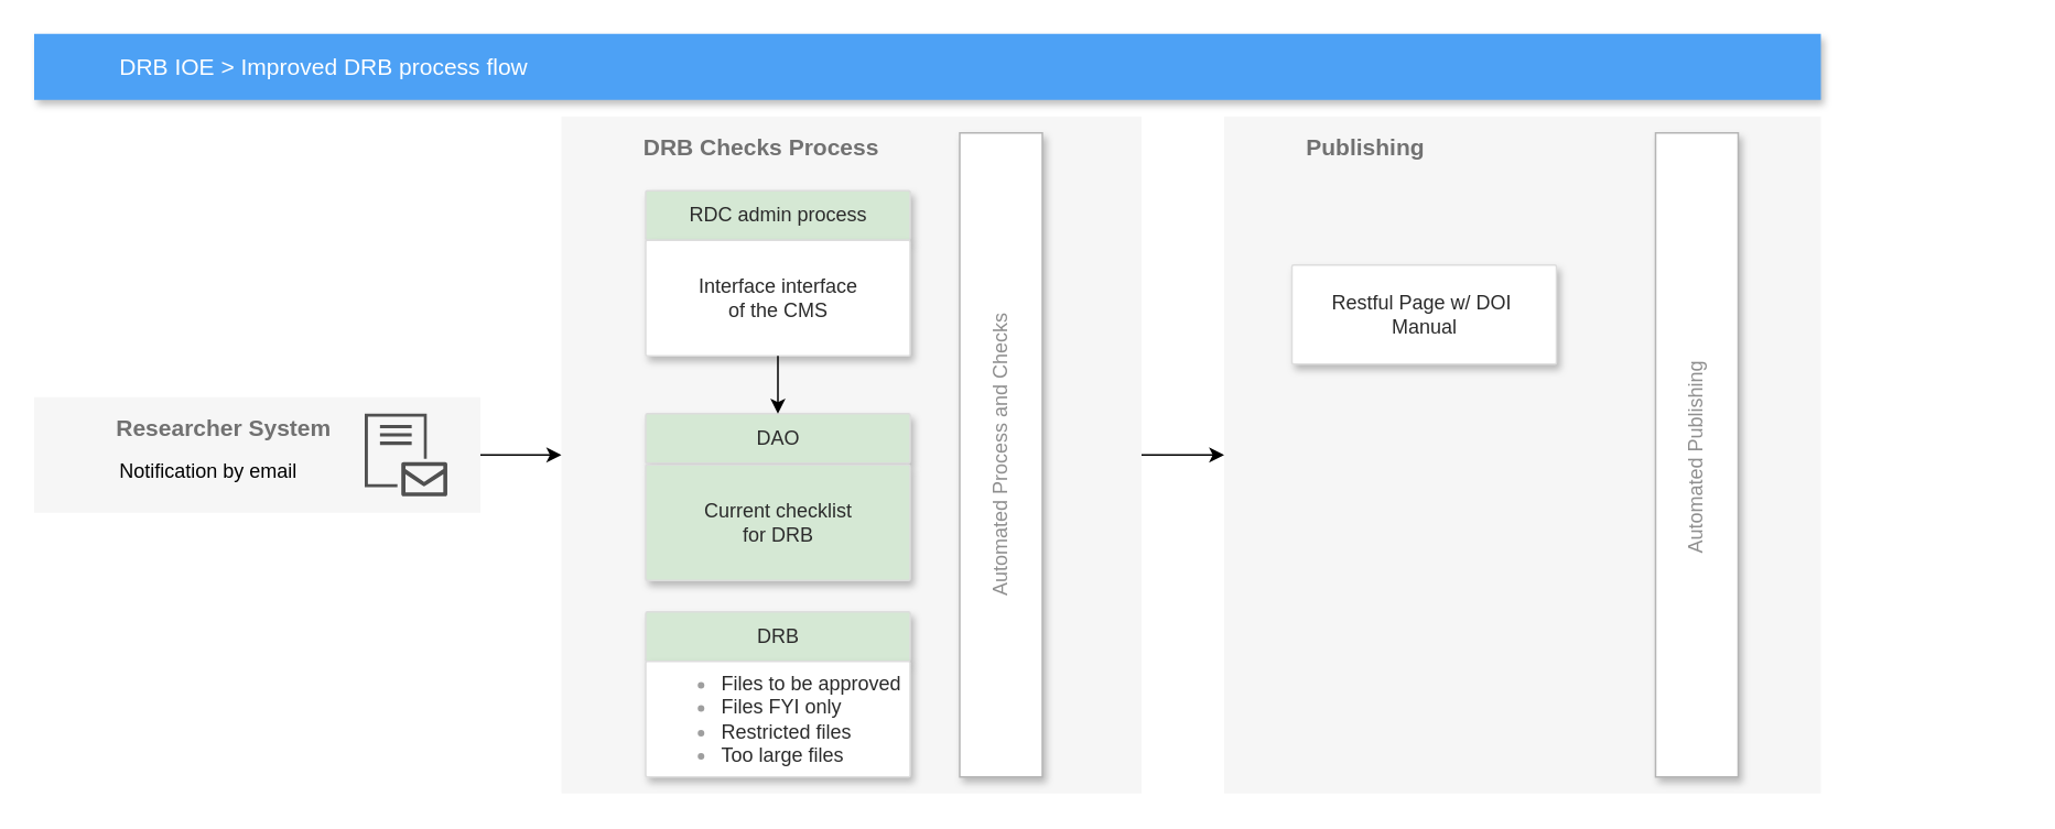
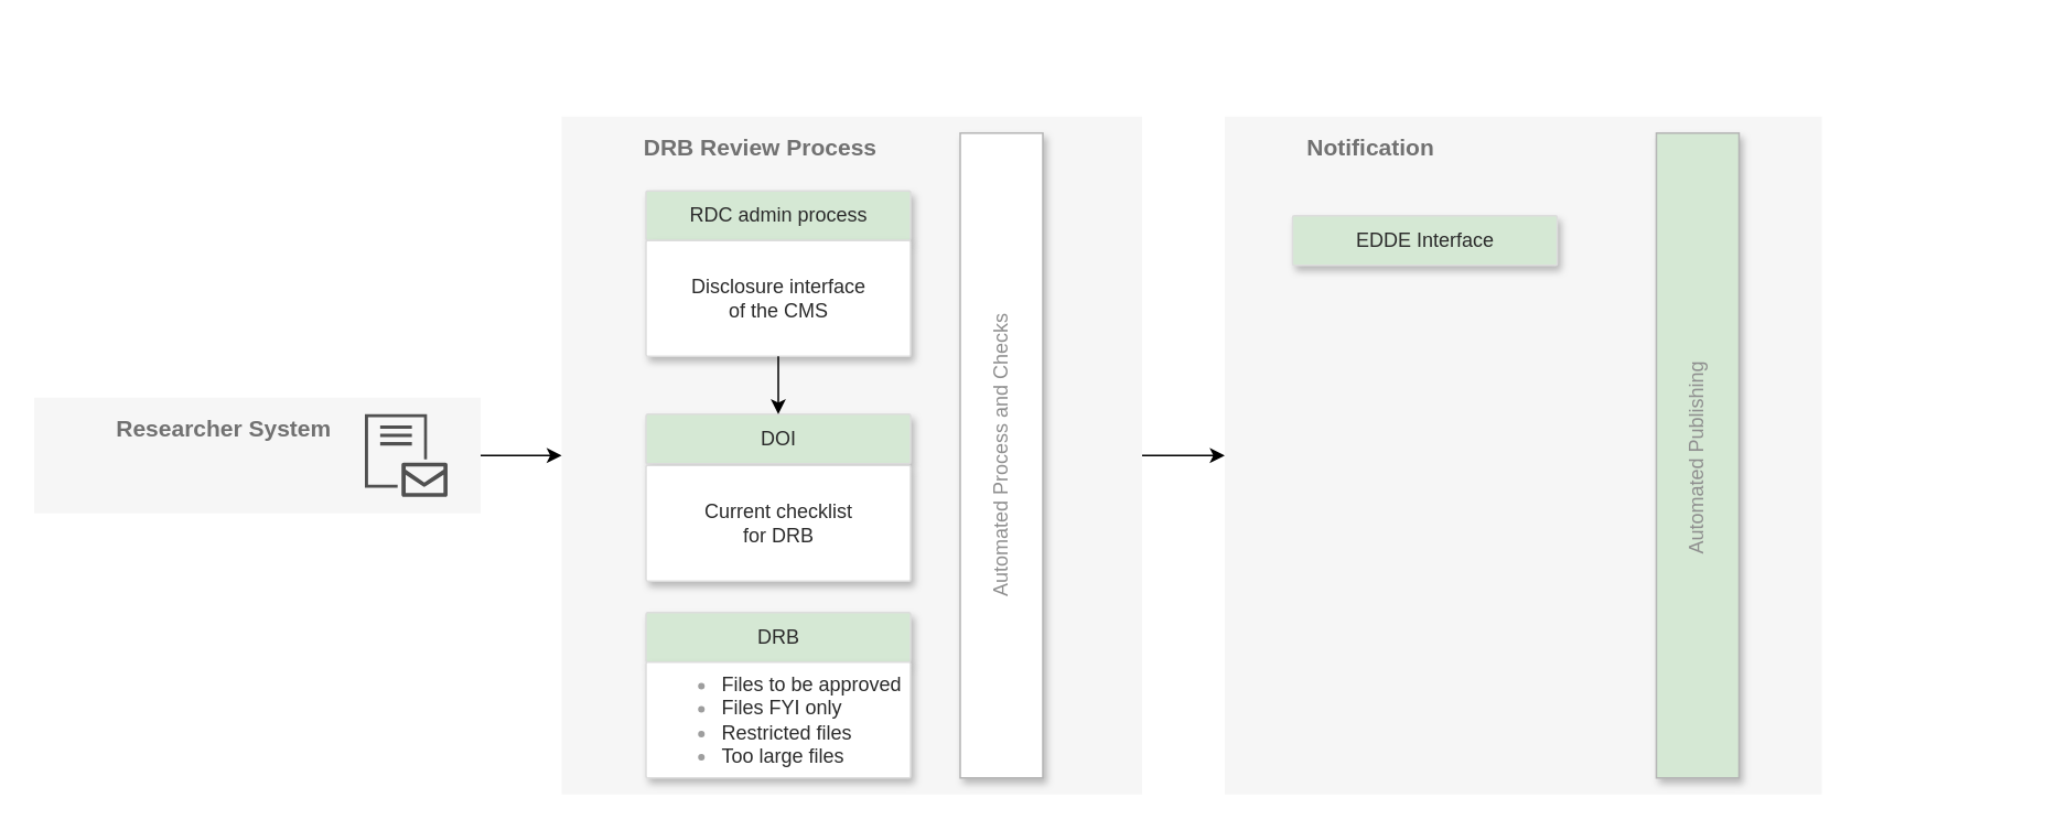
  <mxCell id="0" />
  <mxCell id="1" parent="0" />
  <mxCell id="2" style="edgeStyle=orthogonalEdgeStyle;rounded=0;orthogonalLoop=1;jettySize=auto;html=1;exitX=1;exitY=0.5;exitDx=0;exitDy=0;entryX=0;entryY=0.5;entryDx=0;entryDy=0;" edge="1" parent="1" source="3" target="20"><mxGeometry relative="1" as="geometry" /></mxCell>
- <mxCell id="3" value="&lt;div style=&quot;text-align: justify&quot;&gt;&lt;b&gt;DRB Checks Process&lt;/b&gt;&lt;/div&gt;" style="fillColor=#F6F6F6;strokeColor=none;shadow=0;gradientColor=none;fontSize=14;align=left;spacing=10;fontColor=#717171;9E9E9E;verticalAlign=top;spacingTop=-4;fontStyle=0;spacingLeft=40;html=1;" vertex="1" parent="1"><mxGeometry x="339" y="70" width="351" height="410" as="geometry" /></mxCell>
- <mxCell id="4" value="DRB IOE &amp;gt; Improved DRB process flow" style="fillColor=#4DA1F5;strokeColor=none;shadow=1;gradientColor=none;fontSize=14;align=left;spacingLeft=50;fontColor=#ffffff;html=1;" vertex="1" parent="1"><mxGeometry x="20" y="20" width="1081" height="40" as="geometry" /></mxCell>
+ <mxCell id="3" value="&lt;div style=&quot;text-align: justify&quot;&gt;&lt;b&gt;DRB Review Process&lt;/b&gt;&lt;/div&gt;" style="fillColor=#F6F6F6;strokeColor=none;shadow=0;gradientColor=none;fontSize=14;align=left;spacing=10;fontColor=#717171;9E9E9E;verticalAlign=top;spacingTop=-4;fontStyle=0;spacingLeft=40;html=1;" vertex="1" parent="1"><mxGeometry x="339" y="70" width="351" height="410" as="geometry" /></mxCell>
  <mxCell id="5" style="edgeStyle=orthogonalEdgeStyle;rounded=0;orthogonalLoop=1;jettySize=auto;html=1;exitX=1;exitY=0.5;exitDx=0;exitDy=0;entryX=0;entryY=0.5;entryDx=0;entryDy=0;" edge="1" parent="1" source="23" target="3"><mxGeometry relative="1" as="geometry"><mxPoint x="269" y="275" as="sourcePoint" /></mxGeometry></mxCell>
  <mxCell id="6" style="edgeStyle=orthogonalEdgeStyle;rounded=0;html=1;dashed=0;labelBackgroundColor=none;startArrow=none;startFill=0;startSize=4;endArrow=blockThin;endFill=1;endSize=4;strokeColor=#4284F3;strokeWidth=2;fontSize=12;" edge="1" parent="1"><mxGeometry relative="1" as="geometry"><mxPoint x="360" y="205" as="sourcePoint" /></mxGeometry></mxCell>
  <mxCell id="7" style="edgeStyle=orthogonalEdgeStyle;rounded=0;html=1;dashed=0;labelBackgroundColor=none;startArrow=none;startFill=0;startSize=4;endArrow=blockThin;endFill=1;endSize=4;strokeColor=#4284F3;strokeWidth=2;fontSize=12;" edge="1" parent="1"><mxGeometry relative="1" as="geometry"><mxPoint x="360" y="320" as="sourcePoint" /></mxGeometry></mxCell>
  <mxCell id="8" style="edgeStyle=orthogonalEdgeStyle;rounded=0;html=1;dashed=0;labelBackgroundColor=none;startArrow=none;startFill=0;startSize=4;endArrow=blockThin;endFill=1;endSize=4;strokeColor=#4284F3;strokeWidth=2;fontSize=12;" edge="1" parent="1"><mxGeometry relative="1" as="geometry"><mxPoint x="440" y="285" as="sourcePoint" /></mxGeometry></mxCell>
  <mxCell id="9" style="edgeStyle=orthogonalEdgeStyle;rounded=0;html=1;dashed=0;labelBackgroundColor=none;startArrow=none;startFill=0;startSize=4;endArrow=blockThin;endFill=1;endSize=4;strokeColor=#4284F3;strokeWidth=2;fontSize=12;" edge="1" parent="1"><mxGeometry relative="1" as="geometry"><mxPoint x="560" y="360" as="targetPoint" /></mxGeometry></mxCell>
  <mxCell id="10" style="edgeStyle=orthogonalEdgeStyle;rounded=0;html=1;dashed=0;labelBackgroundColor=none;startArrow=none;startFill=0;startSize=4;endArrow=blockThin;endFill=1;endSize=4;strokeColor=#4284F3;strokeWidth=2;fontSize=12;" edge="1" parent="1"><mxGeometry relative="1" as="geometry"><mxPoint x="640" y="285" as="sourcePoint" /></mxGeometry></mxCell>
  <mxCell id="11" style="edgeStyle=orthogonalEdgeStyle;rounded=0;html=1;dashed=0;labelBackgroundColor=none;startArrow=none;startFill=0;startSize=4;endArrow=blockThin;endFill=1;endSize=4;strokeColor=#4284F3;strokeWidth=2;fontSize=12;" edge="1" parent="1"><mxGeometry relative="1" as="geometry"><mxPoint x="440" y="395" as="targetPoint" /></mxGeometry></mxCell>
  <mxCell id="12" value="&lt;font color=&quot;#8f8f8f&quot;&gt;Automated Process and Checks&lt;/font&gt;" style="whiteSpace=wrap;html=1;rotation=-90;shadow=1;strokeColor=#B5B5B5;" vertex="1" parent="1"><mxGeometry x="410" y="250" width="390" height="50" as="geometry" /></mxCell>
  <mxCell id="13" value="" style="group" vertex="1" connectable="0" parent="1"><mxGeometry x="390" y="290" width="160" height="100" as="geometry" /></mxCell>
  <mxCell id="14" value="&lt;font color=&quot;#2b2b2b&quot;&gt;RDC admin process&lt;/font&gt;" style="strokeColor=#dddddd;fillColor=#D5E8D4;shadow=1;strokeWidth=1;rounded=1;absoluteArcSize=1;arcSize=2;fontSize=12;fontColor=#9E9E9E;align=center;html=1;" vertex="1" parent="1"><mxGeometry x="390" y="115" width="160" height="30" as="geometry" /></mxCell>
  <mxCell id="15" value="" style="group" vertex="1" connectable="0" parent="1"><mxGeometry x="390" y="145" width="160" height="100" as="geometry" /></mxCell>
- <mxCell id="16" value="&lt;font color=&quot;#2b2b2b&quot;&gt;Interface interface &lt;br&gt;of the CMS&lt;/font&gt;" style="strokeColor=#dddddd;fillColor=#ffffff;shadow=1;strokeWidth=1;rounded=1;absoluteArcSize=1;arcSize=2;fontSize=12;fontColor=#9E9E9E;align=center;html=1;" vertex="1" parent="15"><mxGeometry width="160" height="70" as="geometry" /></mxCell>
- <mxCell id="17" value="&lt;font color=&quot;#2b2b2b&quot;&gt;DAO&lt;/font&gt;" style="strokeColor=#dddddd;fillColor=#D5E8D4;shadow=1;strokeWidth=1;rounded=1;absoluteArcSize=1;arcSize=2;fontSize=12;fontColor=#9E9E9E;align=center;html=1;" vertex="1" parent="1"><mxGeometry x="390" y="250" width="160" height="30" as="geometry" /></mxCell>
- <mxCell id="18" value="&lt;font color=&quot;#2b2b2b&quot;&gt;Current checklist&lt;br&gt;for DRB&lt;/font&gt;&lt;br&gt;" style="strokeColor=#dddddd;fillColor=#d5e8d4;shadow=1;strokeWidth=1;rounded=1;absoluteArcSize=1;arcSize=2;fontSize=12;fontColor=#9E9E9E;align=center;html=1;" vertex="1" parent="1"><mxGeometry x="390" y="281" width="160" height="70" as="geometry" /></mxCell>
+ <mxCell id="16" value="&lt;font color=&quot;#2b2b2b&quot;&gt;Disclosure interface &lt;br&gt;of the CMS&lt;/font&gt;" style="strokeColor=#dddddd;fillColor=#ffffff;shadow=1;strokeWidth=1;rounded=1;absoluteArcSize=1;arcSize=2;fontSize=12;fontColor=#9E9E9E;align=center;html=1;" vertex="1" parent="15"><mxGeometry width="160" height="70" as="geometry" /></mxCell>
+ <mxCell id="17" value="&lt;font color=&quot;#2b2b2b&quot;&gt;DOI&lt;/font&gt;" style="strokeColor=#dddddd;fillColor=#D5E8D4;shadow=1;strokeWidth=1;rounded=1;absoluteArcSize=1;arcSize=2;fontSize=12;fontColor=#9E9E9E;align=center;html=1;" vertex="1" parent="1"><mxGeometry x="390" y="250" width="160" height="30" as="geometry" /></mxCell>
+ <mxCell id="18" value="&lt;font color=&quot;#2b2b2b&quot;&gt;Current checklist&lt;br&gt;for DRB&lt;/font&gt;&lt;br&gt;" style="strokeColor=#dddddd;fillColor=#ffffff;shadow=1;strokeWidth=1;rounded=1;absoluteArcSize=1;arcSize=2;fontSize=12;fontColor=#9E9E9E;align=center;html=1;" vertex="1" parent="1"><mxGeometry x="390" y="281" width="160" height="70" as="geometry" /></mxCell>
  <mxCell id="19" value="" style="edgeStyle=orthogonalEdgeStyle;rounded=0;orthogonalLoop=1;jettySize=auto;html=1;" edge="1" parent="1" source="16"><mxGeometry relative="1" as="geometry"><mxPoint x="470" y="250" as="targetPoint" /></mxGeometry></mxCell>
- <mxCell id="20" value="&lt;div style=&quot;text-align: justify&quot;&gt;&lt;b&gt;Publishing&lt;/b&gt;&lt;/div&gt;" style="fillColor=#F6F6F6;strokeColor=none;shadow=0;gradientColor=none;fontSize=14;align=left;spacing=10;fontColor=#717171;9E9E9E;verticalAlign=top;spacingTop=-4;fontStyle=0;spacingLeft=40;html=1;" vertex="1" parent="1"><mxGeometry x="740" y="70" width="361" height="410" as="geometry" /></mxCell>
+ <mxCell id="20" value="&lt;div style=&quot;text-align: justify&quot;&gt;&lt;b&gt;Notification&lt;/b&gt;&lt;/div&gt;" style="fillColor=#F6F6F6;strokeColor=none;shadow=0;gradientColor=none;fontSize=14;align=left;spacing=10;fontColor=#717171;9E9E9E;verticalAlign=top;spacingTop=-4;fontStyle=0;spacingLeft=40;html=1;" vertex="1" parent="1"><mxGeometry x="740" y="70" width="361" height="410" as="geometry" /></mxCell>
  <mxCell id="21" value="&lt;font color=&quot;#2b2b2b&quot;&gt;DRB&lt;/font&gt;" style="strokeColor=#dddddd;fillColor=#D5E8D4;shadow=1;strokeWidth=1;rounded=1;absoluteArcSize=1;arcSize=2;fontSize=12;fontColor=#9E9E9E;align=center;html=1;" vertex="1" parent="1"><mxGeometry x="390" y="370" width="160" height="30" as="geometry" /></mxCell>
  <mxCell id="22" value="&lt;ul&gt;&lt;li style=&quot;text-align: left&quot;&gt;&lt;font color=&quot;#2b2b2b&quot;&gt;Files to be approved&lt;/font&gt;&lt;/li&gt;&lt;li style=&quot;text-align: left&quot;&gt;&lt;font color=&quot;#2b2b2b&quot;&gt;Files FYI only&lt;/font&gt;&lt;/li&gt;&lt;li style=&quot;text-align: left&quot;&gt;&lt;font color=&quot;#2b2b2b&quot;&gt;Restricted files&lt;/font&gt;&lt;/li&gt;&lt;li style=&quot;text-align: left&quot;&gt;&lt;font color=&quot;#2b2b2b&quot;&gt;Too large files&lt;/font&gt;&lt;/li&gt;&lt;/ul&gt;" style="strokeColor=#dddddd;fillColor=#ffffff;shadow=1;strokeWidth=1;rounded=1;absoluteArcSize=1;arcSize=2;fontSize=12;fontColor=#9E9E9E;align=center;html=1;" vertex="1" parent="1"><mxGeometry x="390" y="400" width="160" height="70" as="geometry" /></mxCell>
  <mxCell id="23" value="&lt;div style=&quot;text-align: justify&quot;&gt;&lt;b&gt;Researcher System&lt;/b&gt;&lt;/div&gt;" style="fillColor=#F6F6F6;strokeColor=none;shadow=0;gradientColor=none;fontSize=14;align=left;spacing=10;fontColor=#717171;9E9E9E;verticalAlign=top;spacingTop=-4;fontStyle=0;spacingLeft=40;html=1;" vertex="1" parent="1"><mxGeometry x="20" y="240" width="270" height="70" as="geometry" /></mxCell>
  <mxCell id="24" value="" style="pointerEvents=1;shadow=0;dashed=0;html=1;strokeColor=none;labelPosition=center;verticalLabelPosition=bottom;verticalAlign=top;align=center;shape=mxgraph.mscae.intune.intune_email_profiles;fillColor=#505050;" vertex="1" parent="1"><mxGeometry x="220" y="250" width="50" height="50" as="geometry" /></mxCell>
- <mxCell id="25" value="Notification by email&lt;br&gt;" style="text;html=1;resizable=0;points=[];autosize=1;align=left;verticalAlign=top;spacingTop=-4;" vertex="1" parent="1"><mxGeometry x="70" y="275" width="120" height="20" as="geometry" /></mxCell>
+ <mxCell id="26" value="&lt;font color=&quot;#2b2b2b&quot;&gt;EDDE Interface&lt;/font&gt;" style="strokeColor=#dddddd;fillColor=#D5E8D4;shadow=1;strokeWidth=1;rounded=1;absoluteArcSize=1;arcSize=2;fontSize=12;fontColor=#9E9E9E;align=center;html=1;" vertex="1" parent="1"><mxGeometry x="781" y="130" width="160" height="30" as="geometry" /></mxCell>
  <mxCell id="27" value="" style="group" vertex="1" connectable="0" parent="1"><mxGeometry x="781" y="160" width="160" height="150" as="geometry" /></mxCell>
- <mxCell id="28" value="&lt;font color=&quot;#2b2b2b&quot;&gt;Restful Page w/ DOI&amp;nbsp;&lt;br&gt;Manual&lt;br&gt;&lt;/font&gt;" style="strokeColor=#dddddd;fillColor=#ffffff;shadow=1;strokeWidth=1;rounded=1;absoluteArcSize=1;arcSize=2;fontSize=12;fontColor=#9E9E9E;align=center;html=1;" vertex="1" parent="27"><mxGeometry width="160" height="60" as="geometry" /></mxCell>
- <mxCell id="29" value="&lt;font color=&quot;#8f8f8f&quot;&gt;Automated Publishing&amp;nbsp;&lt;/font&gt;" style="whiteSpace=wrap;html=1;rotation=-90;shadow=1;strokeColor=#B5B5B5;" vertex="1" parent="1"><mxGeometry x="831" y="250" width="390" height="50" as="geometry" /></mxCell>
+ <mxCell id="29" value="&lt;font color=&quot;#8f8f8f&quot;&gt;Automated Publishing&amp;nbsp;&lt;/font&gt;" style="whiteSpace=wrap;html=1;rotation=-90;shadow=1;strokeColor=#B5B5B5;fillColor=#d5e8d4;" vertex="1" parent="1"><mxGeometry x="831" y="250" width="390" height="50" as="geometry" /></mxCell>
